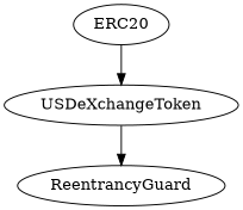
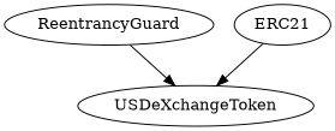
  digraph {
    USDeXchangeToken
    ReentrancyGuard
-   ERC20
-   USDeXchangeToken -> ReentrancyGuard
+   ERC20 [label=ERC21]
+   ReentrancyGuard -> USDeXchangeToken
    ERC20 -> USDeXchangeToken
  }
